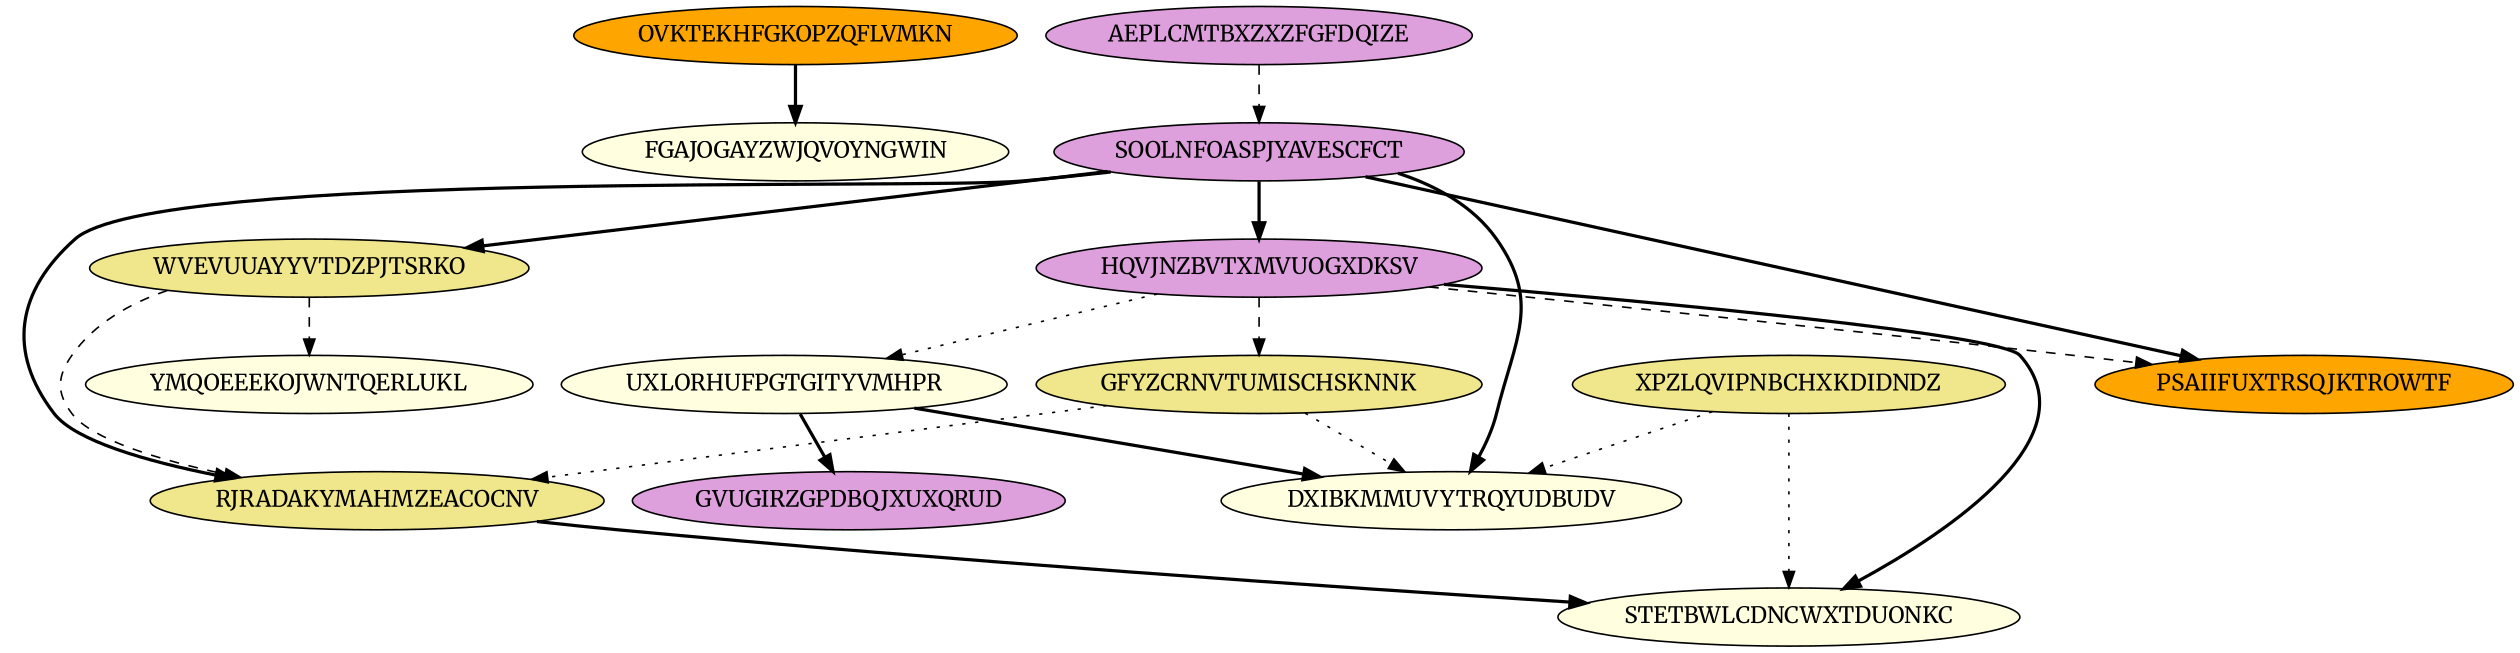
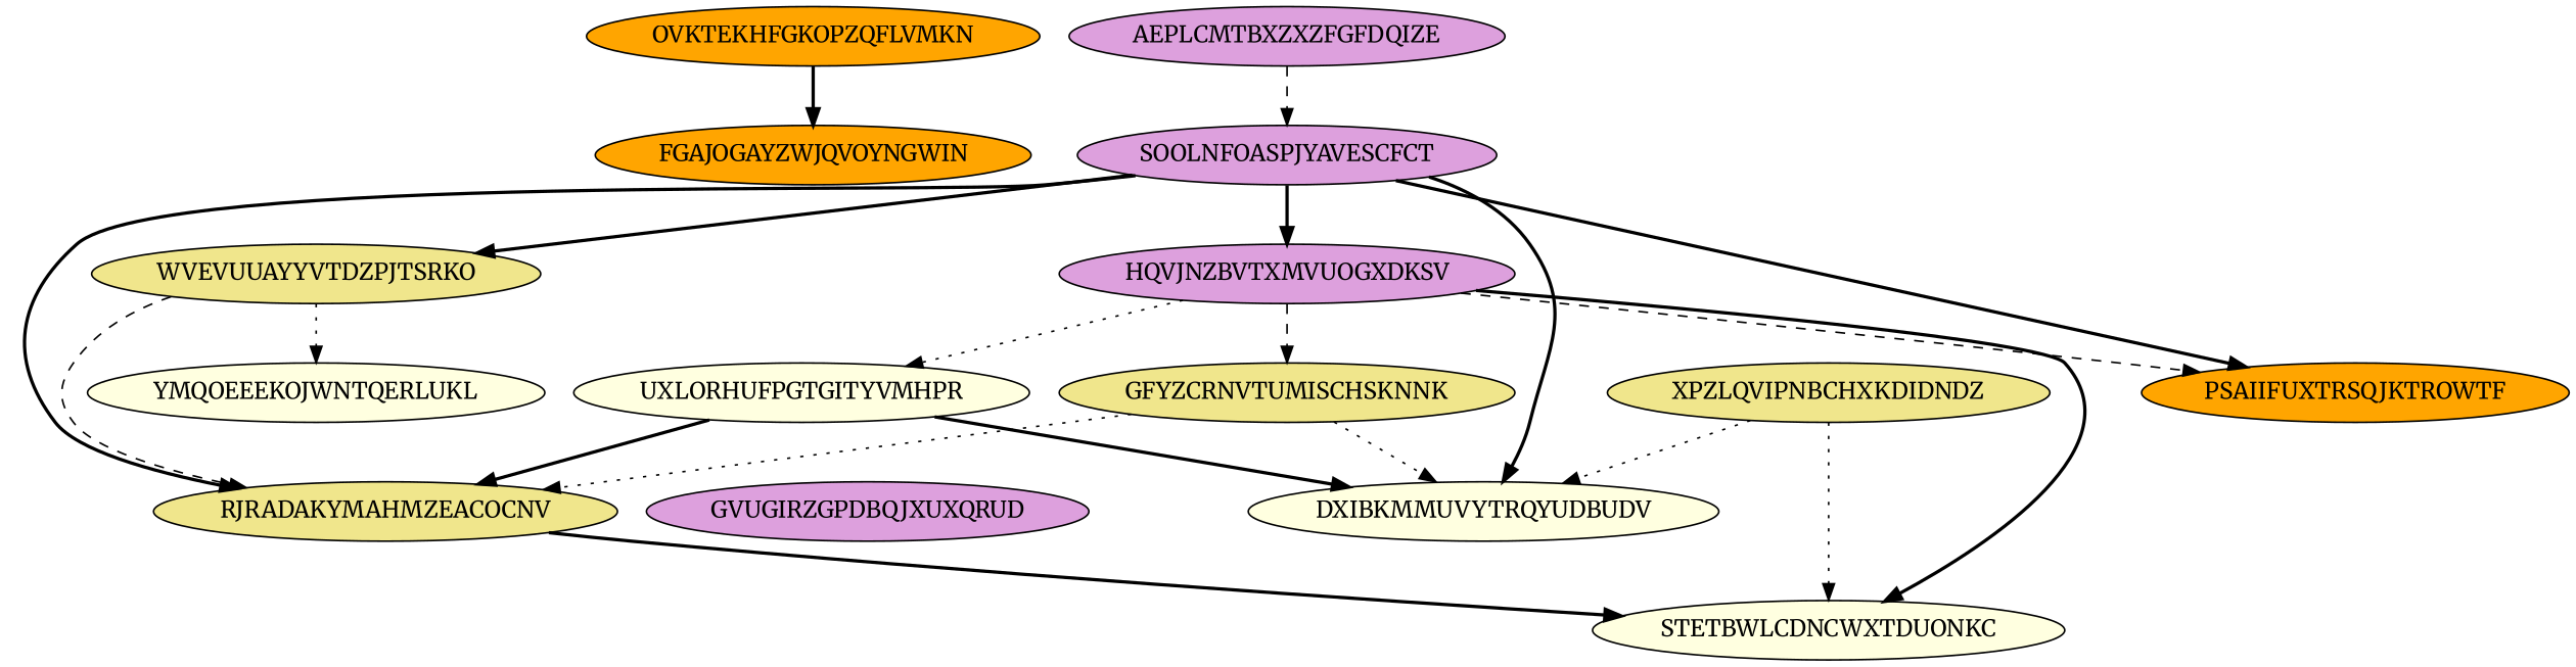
  digraph {
    fontname=Merriweather
    node [Weight=10 fillcolor=lightyellow fontname=Merriweather style=filled]
    edge [Weight=19 fontname=Merriweather style=bold]
    OVKTEKHFGKOPZQFLVMKN [Weight=18 fillcolor=orange]
-   FGAJOGAYZWJQVOYNGWIN [Weight=15]
+   FGAJOGAYZWJQVOYNGWIN [Weight=15 fillcolor=orange]
    XPZLQVIPNBCHXKDIDNDZ [fillcolor=khaki]
    DXIBKMMUVYTRQYUDBUDV
    STETBWLCDNCWXTDUONKC [Weight=16]
    SOOLNFOASPJYAVESCFCT [Weight=20 fillcolor=plum]
    WVEVUUAYYVTDZPJTSRKO [Weight=18 fillcolor=khaki]
    HQVJNZBVTXMVUOGXDKSV [Weight=12 fillcolor=plum]
    PSAIIFUXTRSQJKTROWTF [fillcolor=orange]
    RJRADAKYMAHMZEACOCNV [Weight=15 fillcolor=khaki]
    YMQOEEEKOJWNTQERLUKL [Weight=17]
    GFYZCRNVTUMISCHSKNNK [Weight=15 fillcolor=khaki]
    UXLORHUFPGTGITYVMHPR
    AEPLCMTBXZXZFGFDQIZE [Weight=20 fillcolor=plum]
    GVUGIRZGPDBQJXUXQRUD [Weight=18 fillcolor=plum]
    OVKTEKHFGKOPZQFLVMKN -> FGAJOGAYZWJQVOYNGWIN [Weight=18]
    XPZLQVIPNBCHXKDIDNDZ -> DXIBKMMUVYTRQYUDBUDV [Weight=16 style=dotted]
    XPZLQVIPNBCHXKDIDNDZ -> STETBWLCDNCWXTDUONKC [Weight=12 style=dotted]
    SOOLNFOASPJYAVESCFCT -> DXIBKMMUVYTRQYUDBUDV [Weight=17]
    SOOLNFOASPJYAVESCFCT -> WVEVUUAYYVTDZPJTSRKO [Weight=13]
    SOOLNFOASPJYAVESCFCT -> HQVJNZBVTXMVUOGXDKSV
    SOOLNFOASPJYAVESCFCT -> PSAIIFUXTRSQJKTROWTF [Weight=17]
    SOOLNFOASPJYAVESCFCT -> RJRADAKYMAHMZEACOCNV
    WVEVUUAYYVTDZPJTSRKO -> RJRADAKYMAHMZEACOCNV [Weight=20 style=dashed]
-   WVEVUUAYYVTDZPJTSRKO -> YMQOEEEKOJWNTQERLUKL [Weight=14 style=dashed]
+   WVEVUUAYYVTDZPJTSRKO -> YMQOEEEKOJWNTQERLUKL [Weight=14 style=dotted]
    HQVJNZBVTXMVUOGXDKSV -> STETBWLCDNCWXTDUONKC [Weight=13]
    HQVJNZBVTXMVUOGXDKSV -> PSAIIFUXTRSQJKTROWTF [Weight=14 style=dashed]
    HQVJNZBVTXMVUOGXDKSV -> GFYZCRNVTUMISCHSKNNK [style=dashed]
    HQVJNZBVTXMVUOGXDKSV -> UXLORHUFPGTGITYVMHPR [Weight=14 style=dotted]
    RJRADAKYMAHMZEACOCNV -> STETBWLCDNCWXTDUONKC [Weight=20]
    GFYZCRNVTUMISCHSKNNK -> DXIBKMMUVYTRQYUDBUDV [Weight=18 style=dotted]
    GFYZCRNVTUMISCHSKNNK -> RJRADAKYMAHMZEACOCNV [Weight=13 style=dotted]
    UXLORHUFPGTGITYVMHPR -> DXIBKMMUVYTRQYUDBUDV [Weight=12]
-   UXLORHUFPGTGITYVMHPR -> GVUGIRZGPDBQJXUXQRUD
+   UXLORHUFPGTGITYVMHPR -> RJRADAKYMAHMZEACOCNV
    AEPLCMTBXZXZFGFDQIZE -> SOOLNFOASPJYAVESCFCT [Weight=12 style=dashed]
  }
